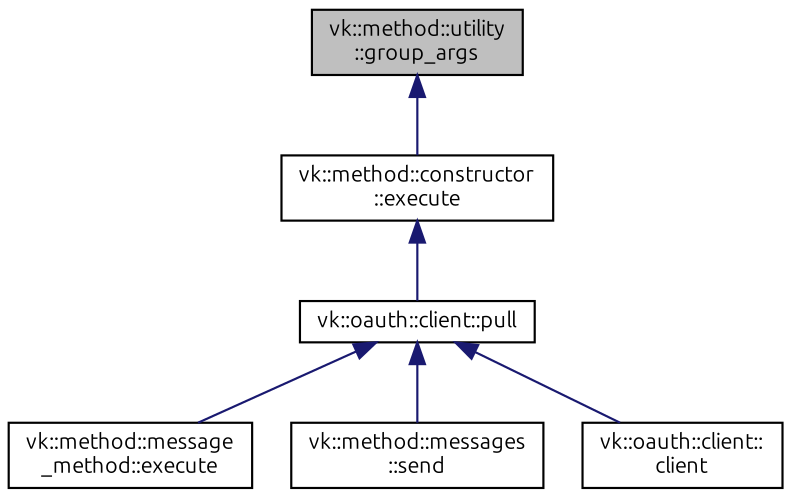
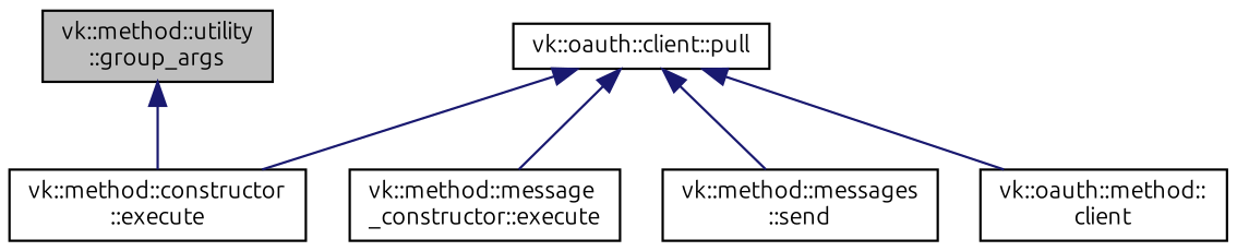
  digraph {
    fontname=Ubuntu
    rankdir=TB
    node [color=black fillcolor=white fontname=Ubuntu fontsize=10 shape=record style=filled]
    edge [color=midnightblue dir=back fontname=Ubuntu fontsize=10 labelfontname=Helvetica labelfontsize=10 style=solid]
    n1 [fillcolor=grey75 fontcolor=black height=0.2 label="vk::method::utility\l::group_args" width=0.4]
    n2 [height=0.2 label="vk::method::constructor\l::execute" width=0.4]
    n3 [height=0.2 label="vk::oauth::client::pull" width=0.4]
-   n4 [height=0.2 label="vk::method::message\l_method::execute" width=0.4]
+   n4 [height=0.2 label="vk::method::message\l_constructor::execute" width=0.4]
    n5 [height=0.2 label="vk::method::messages\l::send" width=0.4]
-   n6 [height=0.2 label="vk::oauth::client::\lclient" width=0.4]
+   n6 [height=0.2 label="vk::oauth::method::\lclient" width=0.4]
    n1 -> n2
-   n2 -> n3
+   n3 -> n2
    n3 -> n4
    n3 -> n5
    n3 -> n6
  }
